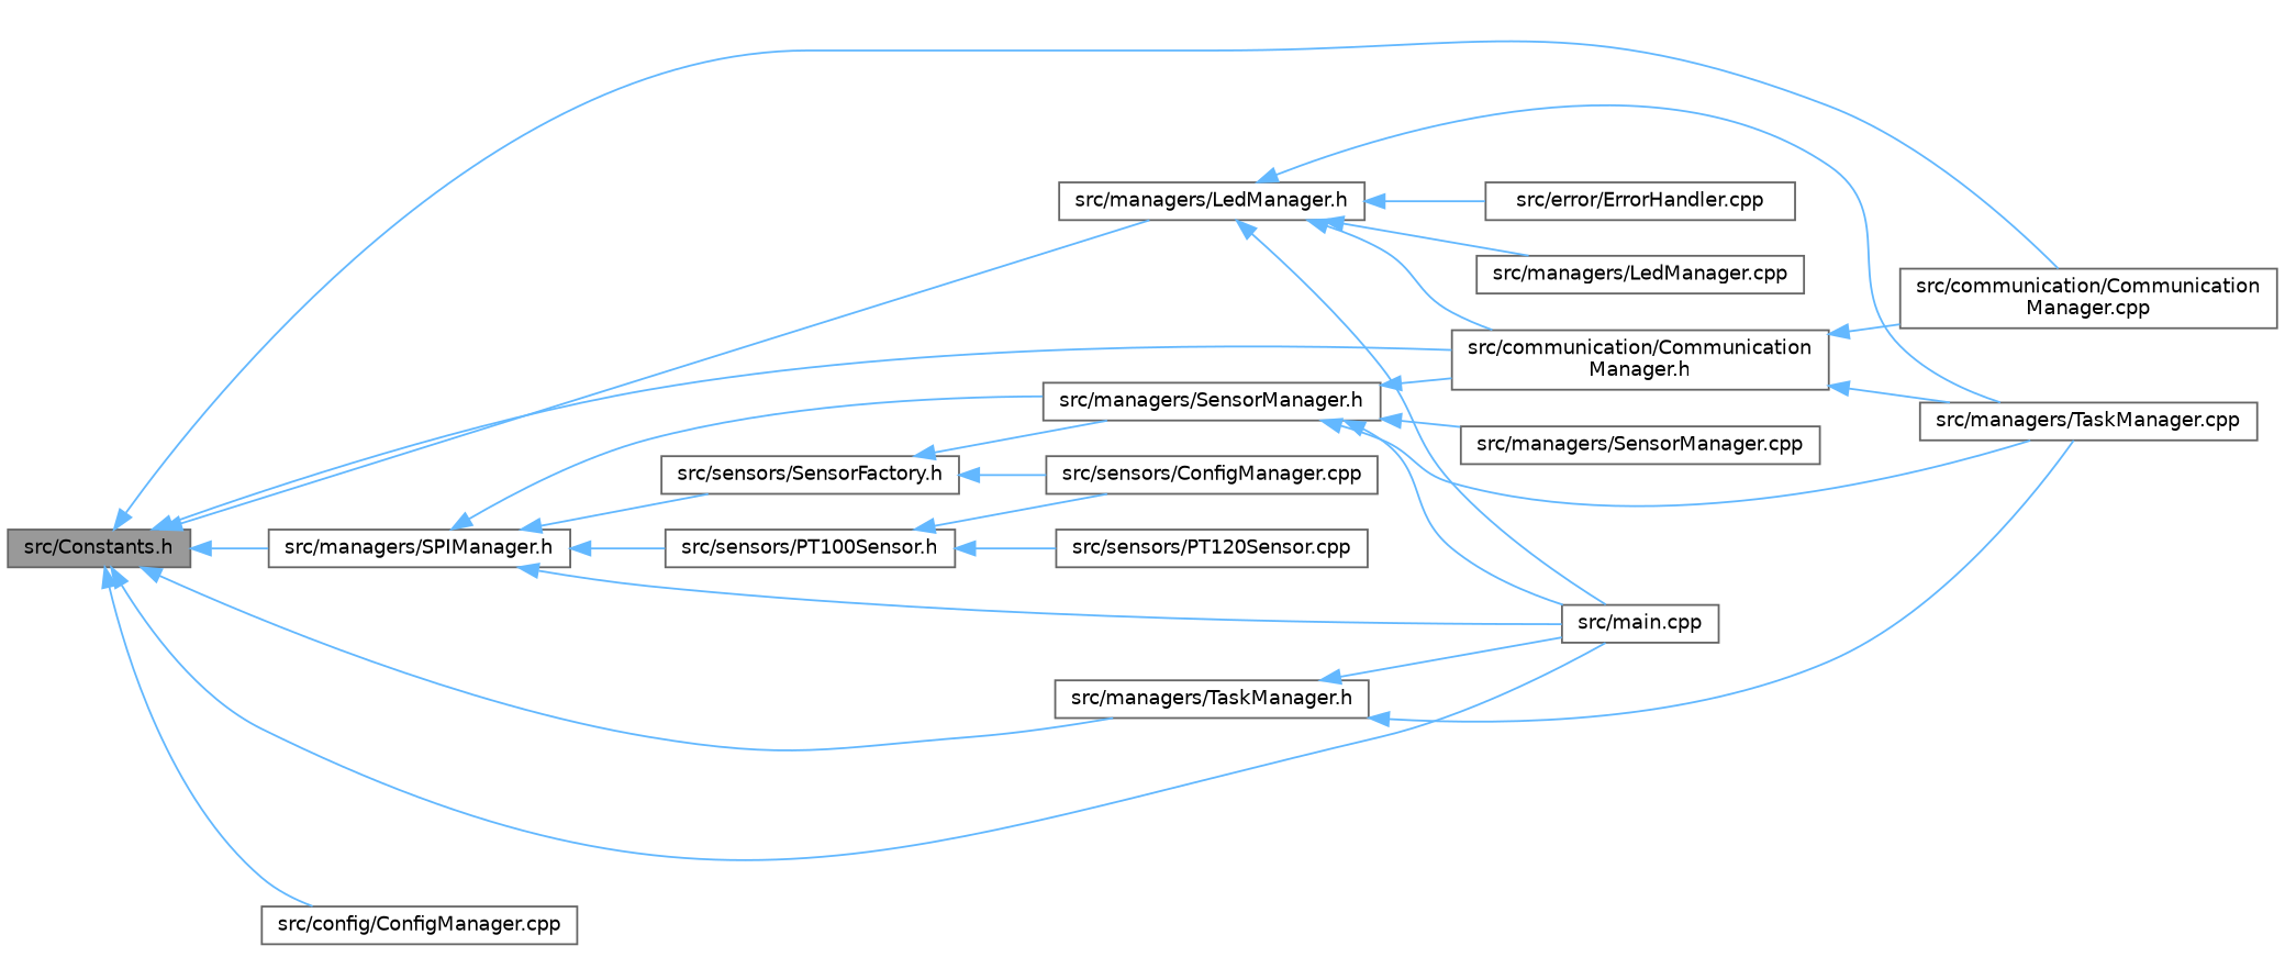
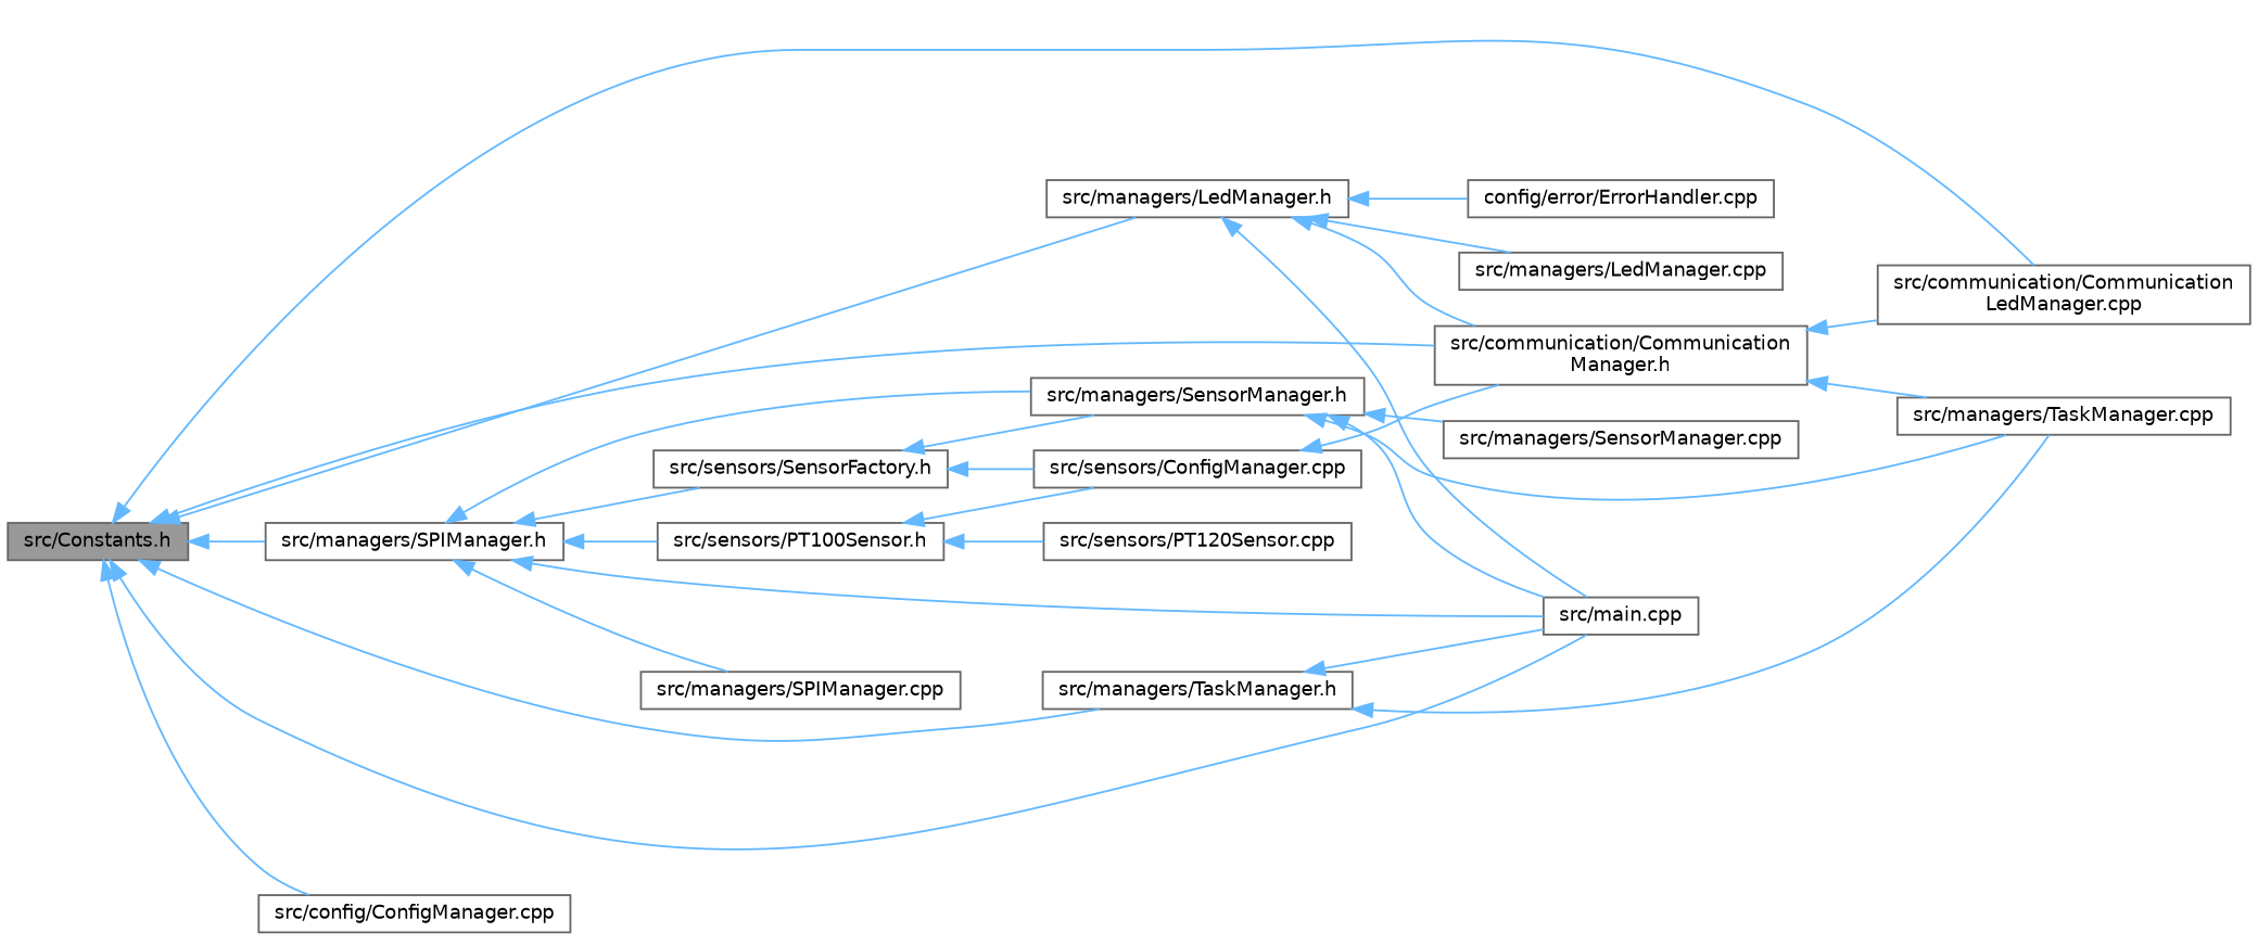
  digraph {
    rankdir=LR
    node [color=grey40 fillcolor=white fontname=Helvetica fontsize=10 shape=box style=filled]
    edge [color=steelblue1 dir=back fontname=Helvetica fontsize=10 labelfontname=Helvetica labelfontsize=10 style=solid]
    n1 [color=gray40 fillcolor=grey60 fontcolor=black height=0.2 label="src/Constants.h" width=0.4]
-   n2 [height=0.2 label="src/communication/Communication\lManager.cpp" width=0.4]
+   n2 [height=0.2 label="src/communication/Communication\lLedManager.cpp" width=0.4]
    n3 [height=0.2 label="src/communication/Communication\lManager.h" width=0.4]
    n4 [height=0.2 label="src/main.cpp" width=0.4]
    n5 [height=0.2 label="src/config/ConfigManager.cpp" width=0.4]
    n6 [height=0.2 label="src/managers/LedManager.h" width=0.4]
    n7 [height=0.2 label="src/managers/SPIManager.h" width=0.4]
    n8 [height=0.2 label="src/managers/TaskManager.h" width=0.4]
    n9 [height=0.2 label="src/managers/TaskManager.cpp" width=0.4]
-   n10 [height=0.2 label="src/error/ErrorHandler.cpp" width=0.4]
+   n10 [height=0.2 label="config/error/ErrorHandler.cpp" width=0.4]
    n11 [height=0.2 label="src/managers/LedManager.cpp" width=0.4]
+   n12 [height=0.2 label="src/managers/SPIManager.cpp" width=0.4]
    n13 [height=0.2 label="src/managers/SensorManager.h" width=0.4]
    n14 [height=0.2 label="src/sensors/PT100Sensor.h" width=0.4]
    n15 [height=0.2 label="src/sensors/SensorFactory.h" width=0.4]
    n16 [height=0.2 label="src/managers/SensorManager.cpp" width=0.4]
    n17 [height=0.2 label="src/sensors/PT120Sensor.cpp" width=0.4]
    n18 [height=0.2 label="src/sensors/ConfigManager.cpp" width=0.4]
    n1 -> n2
    n1 -> n3
    n1 -> n4
    n1 -> n5
    n1 -> n6
    n1 -> n7
    n1 -> n8
    n3 -> n2
    n3 -> n9
    n6 -> n3
    n6 -> n4
-   n6 -> n9
    n6 -> n10
    n6 -> n11
    n7 -> n4
+   n7 -> n12
    n7 -> n13
    n7 -> n14
    n7 -> n15
    n8 -> n4
    n8 -> n9
-   n13 -> n3
+   n18 -> n3
    n13 -> n4
    n13 -> n9
    n13 -> n16
    n14 -> n17
    n14 -> n18
    n15 -> n13
    n15 -> n18
  }
